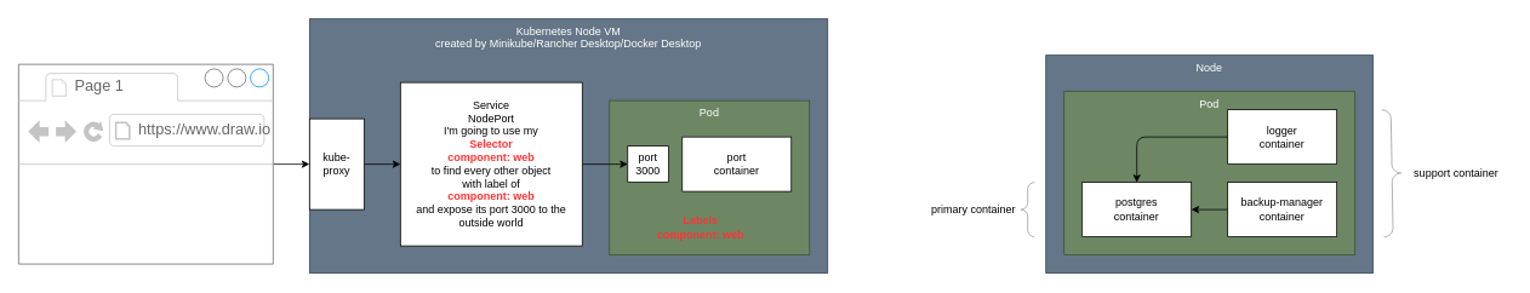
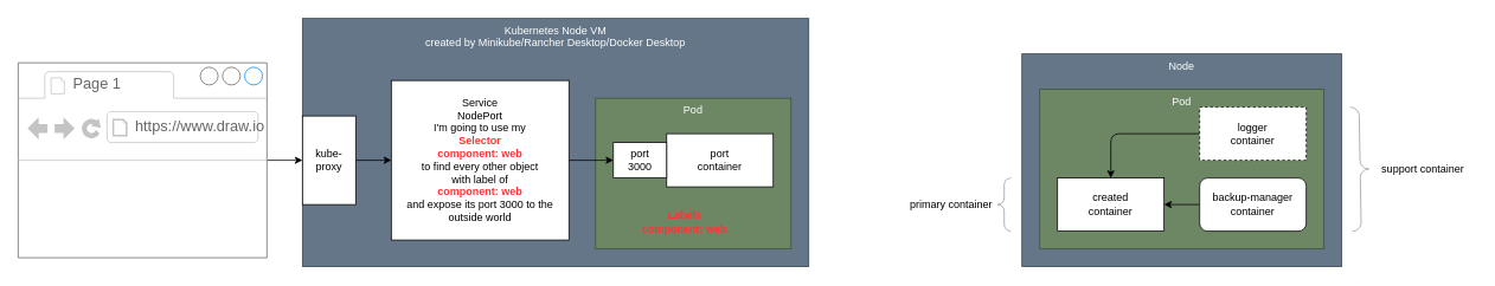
  <mxCell id="0" />
  <mxCell id="1" parent="0" />
  <mxCell id="2" value="Kubernetes Node VM &lt;br&gt;created by Minikube/Rancher Desktop/Docker Desktop" style="whiteSpace=wrap;html=1;verticalAlign=top;fillColor=#647687;fontColor=#ffffff;strokeColor=#314354;" vertex="1" parent="1"><mxGeometry x="340" y="20" width="570" height="280" as="geometry" /></mxCell>
  <mxCell id="3" value="Pod" style="whiteSpace=wrap;html=1;verticalAlign=top;fillColor=#6d8764;fontColor=#ffffff;strokeColor=#3A5431;" vertex="1" parent="1"><mxGeometry x="670" y="110" width="220" height="170" as="geometry" /></mxCell>
  <mxCell id="4" value="port&lt;br&gt;container" style="whiteSpace=wrap;html=1;" vertex="1" parent="1"><mxGeometry x="750" y="150" width="120" height="60" as="geometry" /></mxCell>
  <mxCell id="5" value="Node" style="whiteSpace=wrap;html=1;verticalAlign=top;fillColor=#647687;fontColor=#ffffff;strokeColor=#314354;" vertex="1" parent="1"><mxGeometry x="1150" y="60" width="360" height="240" as="geometry" /></mxCell>
  <mxCell id="6" value="Pod" style="whiteSpace=wrap;html=1;verticalAlign=top;fillColor=#6d8764;fontColor=#ffffff;strokeColor=#3A5431;" vertex="1" parent="1"><mxGeometry x="1170" y="100" width="320" height="180" as="geometry" /></mxCell>
  <mxCell id="7" style="edgeStyle=none;html=1;entryX=1;entryY=0.5;entryDx=0;entryDy=0;" edge="1" parent="1" source="8" target="9"><mxGeometry relative="1" as="geometry" /></mxCell>
- <mxCell id="8" value="backup-manager&lt;br&gt;container" style="whiteSpace=wrap;html=1;" vertex="1" parent="1"><mxGeometry x="1350" y="200" width="120" height="60" as="geometry" /></mxCell>
- <mxCell id="9" value="postgres&lt;br&gt;container" style="whiteSpace=wrap;html=1;" vertex="1" parent="1"><mxGeometry x="1190" y="200" width="120" height="60" as="geometry" /></mxCell>
+ <mxCell id="8" value="backup-manager&lt;br&gt;container" style="whiteSpace=wrap;html=1;rounded=1;" vertex="1" parent="1"><mxGeometry x="1350" y="200" width="120" height="60" as="geometry" /></mxCell>
+ <mxCell id="9" value="created&lt;br&gt;container" style="whiteSpace=wrap;html=1;" vertex="1" parent="1"><mxGeometry x="1190" y="200" width="120" height="60" as="geometry" /></mxCell>
  <mxCell id="10" style="edgeStyle=orthogonalEdgeStyle;html=1;" edge="1" parent="1" source="11" target="9"><mxGeometry relative="1" as="geometry" /></mxCell>
- <mxCell id="11" value="logger&lt;br&gt;container" style="whiteSpace=wrap;html=1;" vertex="1" parent="1"><mxGeometry x="1350" y="120" width="120" height="60" as="geometry" /></mxCell>
+ <mxCell id="11" value="logger&lt;br&gt;container" style="whiteSpace=wrap;html=1;dashed=1;" vertex="1" parent="1"><mxGeometry x="1350" y="120" width="120" height="60" as="geometry" /></mxCell>
  <mxCell id="12" value="" style="labelPosition=right;align=left;strokeWidth=1;shape=mxgraph.mockup.markup.curlyBrace;html=1;shadow=0;dashed=0;strokeColor=#999999;direction=north;" vertex="1" parent="1"><mxGeometry x="1120" y="200" width="20" height="60" as="geometry" /></mxCell>
  <mxCell id="13" value="primary container" style="text;html=1;align=center;verticalAlign=middle;resizable=0;points=[];autosize=1;strokeColor=none;fillColor=none;" vertex="1" parent="1"><mxGeometry x="1010" y="215" width="120" height="30" as="geometry" /></mxCell>
  <mxCell id="14" value="" style="labelPosition=right;align=left;strokeWidth=1;shape=mxgraph.mockup.markup.curlyBrace;html=1;shadow=0;dashed=0;strokeColor=#999999;direction=north;rotation=-181;" vertex="1" parent="1"><mxGeometry x="1520.7" y="119.98" width="20" height="139.99" as="geometry" /></mxCell>
  <mxCell id="15" value="support container" style="text;html=1;align=center;verticalAlign=middle;resizable=0;points=[];autosize=1;strokeColor=none;fillColor=none;" vertex="1" parent="1"><mxGeometry x="1540.7" y="174.98" width="120" height="30" as="geometry" /></mxCell>
  <mxCell id="16" style="edgeStyle=orthogonalEdgeStyle;html=1;entryX=0;entryY=0.5;entryDx=0;entryDy=0;" edge="1" parent="1" source="17" target="18"><mxGeometry relative="1" as="geometry" /></mxCell>
  <mxCell id="17" value="Service&lt;br&gt;NodePort&lt;br&gt;I'm going to use my&lt;br&gt;&lt;font color=&quot;#ff3333&quot;&gt;&lt;b&gt;Selector&lt;br&gt;component: web&lt;/b&gt;&lt;/font&gt;&lt;br&gt;to find every other object &lt;br&gt;with label of&lt;br&gt;&lt;font color=&quot;#ff3333&quot;&gt;&lt;b&gt;component: web&lt;/b&gt;&lt;/font&gt;&lt;br&gt;and expose its port 3000 to the outside world" style="whiteSpace=wrap;html=1;" vertex="1" parent="1"><mxGeometry x="440" y="90" width="200" height="180" as="geometry" /></mxCell>
- <mxCell id="18" value="port&lt;br&gt;3000" style="whiteSpace=wrap;html=1;" vertex="1" parent="1"><mxGeometry x="690" y="160" width="45" height="40" as="geometry" /></mxCell>
+ <mxCell id="18" value="port&lt;br&gt;3000" style="whiteSpace=wrap;html=1;" vertex="1" parent="1"><mxGeometry x="690" y="160" width="60" height="40" as="geometry" /></mxCell>
  <mxCell id="19" value="" style="edgeStyle=orthogonalEdgeStyle;html=1;" edge="1" parent="1" source="20" target="17"><mxGeometry relative="1" as="geometry" /></mxCell>
  <mxCell id="20" value="kube-proxy" style="whiteSpace=wrap;html=1;" vertex="1" parent="1"><mxGeometry x="340" y="130" width="60" height="100" as="geometry" /></mxCell>
  <mxCell id="21" style="edgeStyle=orthogonalEdgeStyle;html=1;" edge="1" parent="1" source="22" target="20"><mxGeometry relative="1" as="geometry" /></mxCell>
  <mxCell id="22" value="" style="strokeWidth=1;shadow=0;dashed=0;align=center;html=1;shape=mxgraph.mockup.containers.browserWindow;rSize=0;strokeColor=#666666;strokeColor2=#008cff;strokeColor3=#c4c4c4;mainText=,;recursiveResize=0;" vertex="1" parent="1"><mxGeometry x="20" y="70" width="280" height="220" as="geometry" /></mxCell>
  <mxCell id="23" value="Page 1" style="strokeWidth=1;shadow=0;dashed=0;align=center;html=1;shape=mxgraph.mockup.containers.anchor;fontSize=17;fontColor=#666666;align=left;" vertex="1" parent="22"><mxGeometry x="60" y="12" width="110" height="26" as="geometry" /></mxCell>
  <mxCell id="24" value="https://www.draw.io" style="strokeWidth=1;shadow=0;dashed=0;align=center;html=1;shape=mxgraph.mockup.containers.anchor;rSize=0;fontSize=17;fontColor=#666666;align=left;" vertex="1" parent="22"><mxGeometry x="130" y="60" width="250" height="26" as="geometry" /></mxCell>
  <mxCell id="25" value="Labels&lt;br&gt;component: web" style="text;html=1;align=center;verticalAlign=middle;resizable=0;points=[];autosize=1;strokeColor=none;fillColor=none;fontColor=#FF3333;fontStyle=1" vertex="1" parent="1"><mxGeometry x="710" y="230" width="120" height="40" as="geometry" /></mxCell>
